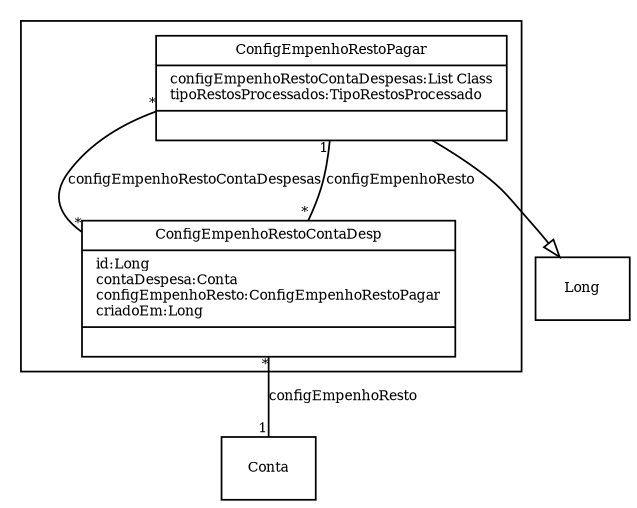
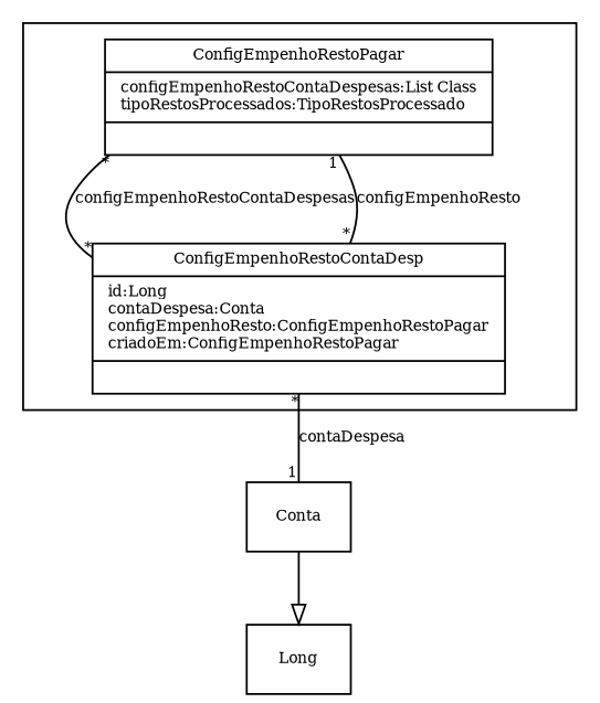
  digraph {
    fontname="Times-Roman"
    fontsize=8
    node [fontname="Times-Roman" fontsize=8 shape=record]
    edge [arrowhead=none fontname="Times-Roman" fontsize=8 headlabel=1 taillabel="*"]
    n1 [label="{ConfigEmpenhoRestoPagar|configEmpenhoRestoContaDespesas:List Class\ltipoRestosProcessados:TipoRestosProcessado\l|\l}"]
-   n2 [label="{ConfigEmpenhoRestoContaDesp|id:Long\lcontaDespesa:Conta\lconfigEmpenhoResto:ConfigEmpenhoRestoPagar\lcriadoEm:Long\l|\l}"]
+   n2 [label="{ConfigEmpenhoRestoContaDesp|id:Long\lcontaDespesa:Conta\lconfigEmpenhoResto:ConfigEmpenhoRestoPagar\lcriadoEm:ConfigEmpenhoRestoPagar\l|\l}"]
    n3 [label=Long]
    Conta
    subgraph cluster_1 {
      n1
      n2
    }
    n1 -> n2 [headlabel="*" label=configEmpenhoRestoContaDespesas]
-   n1 -> n3 [arrowhead=empty headlabel="" taillabel=""]
+   Conta -> n3 [arrowhead=empty headlabel="" taillabel=""]
    n2 -> n1 [label=configEmpenhoResto]
-   n2 -> Conta [label=configEmpenhoResto]
+   n2 -> Conta [label=contaDespesa]
  }
